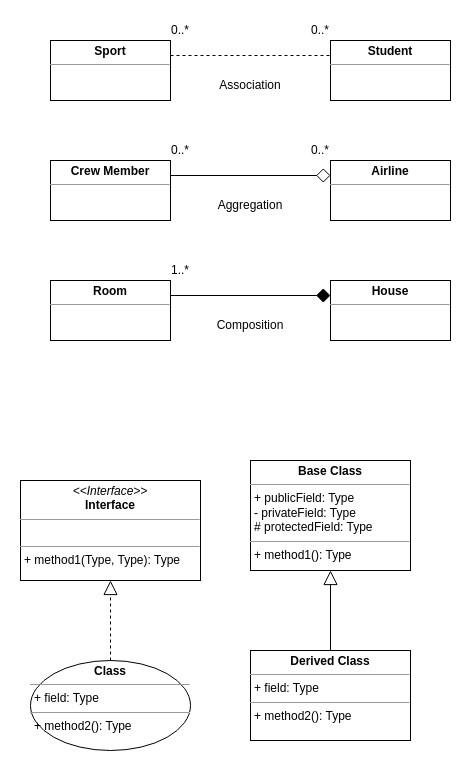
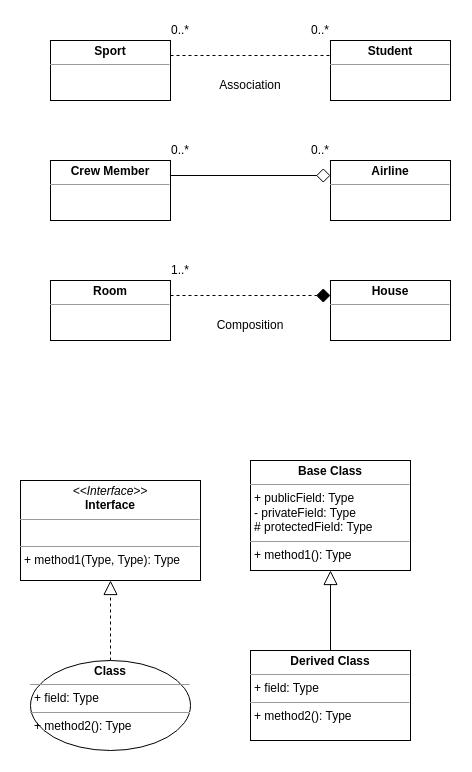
  <mxCell id="0" />
  <mxCell id="1" parent="0" />
  <mxCell id="2" style="edgeStyle=orthogonalEdgeStyle;rounded=0;orthogonalLoop=1;jettySize=auto;html=1;exitX=1;exitY=0.25;exitDx=0;exitDy=0;entryX=0;entryY=0.25;entryDx=0;entryDy=0;endArrow=none;endFill=0;dashed=1;" parent="1" source="3" target="4" edge="1"><mxGeometry relative="1" as="geometry" /></mxCell>
  <mxCell id="3" value="&lt;p style=&quot;margin:0px;margin-top:4px;text-align:center;&quot;&gt;&lt;b&gt;Sport&lt;/b&gt;&lt;/p&gt;&lt;hr size=&quot;1&quot;&gt;&lt;div style=&quot;height:2px;&quot;&gt;&lt;br&gt;&lt;/div&gt;" style="verticalAlign=top;align=left;overflow=fill;fontSize=12;fontFamily=Helvetica;html=1;" parent="1" vertex="1"><mxGeometry x="50" y="40" width="120" height="60" as="geometry" /></mxCell>
  <mxCell id="4" value="&lt;p style=&quot;margin:0px;margin-top:4px;text-align:center;&quot;&gt;&lt;b&gt;Student&lt;/b&gt;&lt;/p&gt;&lt;hr size=&quot;1&quot;&gt;&lt;div style=&quot;height:2px;&quot;&gt;&lt;br&gt;&lt;/div&gt;" style="verticalAlign=top;align=left;overflow=fill;fontSize=12;fontFamily=Helvetica;html=1;" parent="1" vertex="1"><mxGeometry x="330" y="40" width="120" height="60" as="geometry" /></mxCell>
  <mxCell id="5" value="0..*" style="text;html=1;strokeColor=none;fillColor=none;align=center;verticalAlign=middle;whiteSpace=wrap;rounded=0;" parent="1" vertex="1"><mxGeometry x="310" y="20" width="20" height="20" as="geometry" /></mxCell>
  <mxCell id="6" value="0..*" style="text;html=1;strokeColor=none;fillColor=none;align=center;verticalAlign=middle;whiteSpace=wrap;rounded=0;" parent="1" vertex="1"><mxGeometry x="170" y="20" width="20" height="20" as="geometry" /></mxCell>
  <mxCell id="7" style="edgeStyle=orthogonalEdgeStyle;rounded=0;orthogonalLoop=1;jettySize=auto;html=1;exitX=1;exitY=0.25;exitDx=0;exitDy=0;entryX=0;entryY=0.25;entryDx=0;entryDy=0;endArrow=diamond;endFill=0;startArrow=none;startFill=0;startSize=12;endSize=12;" parent="1" source="8" target="9" edge="1"><mxGeometry relative="1" as="geometry" /></mxCell>
  <mxCell id="8" value="&lt;p style=&quot;margin:0px;margin-top:4px;text-align:center;&quot;&gt;&lt;b&gt;Crew Member&lt;/b&gt;&lt;/p&gt;&lt;hr size=&quot;1&quot;&gt;&lt;div style=&quot;height:2px;&quot;&gt;&lt;br&gt;&lt;/div&gt;" style="verticalAlign=top;align=left;overflow=fill;fontSize=12;fontFamily=Helvetica;html=1;" parent="1" vertex="1"><mxGeometry x="50" y="160" width="120" height="60" as="geometry" /></mxCell>
  <mxCell id="9" value="&lt;p style=&quot;margin:0px;margin-top:4px;text-align:center;&quot;&gt;&lt;b&gt;Airline&lt;/b&gt;&lt;/p&gt;&lt;hr size=&quot;1&quot;&gt;&lt;div style=&quot;height:2px;&quot;&gt;&lt;br&gt;&lt;/div&gt;" style="verticalAlign=top;align=left;overflow=fill;fontSize=12;fontFamily=Helvetica;html=1;" parent="1" vertex="1"><mxGeometry x="330" y="160" width="120" height="60" as="geometry" /></mxCell>
  <mxCell id="10" value="0..*" style="text;html=1;strokeColor=none;fillColor=none;align=center;verticalAlign=middle;whiteSpace=wrap;rounded=0;" parent="1" vertex="1"><mxGeometry x="310" y="140" width="20" height="20" as="geometry" /></mxCell>
  <mxCell id="11" value="0..*" style="text;html=1;strokeColor=none;fillColor=none;align=center;verticalAlign=middle;whiteSpace=wrap;rounded=0;" parent="1" vertex="1"><mxGeometry x="170" y="140" width="20" height="20" as="geometry" /></mxCell>
- <mxCell id="12" style="edgeStyle=orthogonalEdgeStyle;rounded=0;orthogonalLoop=1;jettySize=auto;html=1;exitX=1;exitY=0.25;exitDx=0;exitDy=0;entryX=0;entryY=0.25;entryDx=0;entryDy=0;endArrow=diamond;endFill=1;startArrow=none;startFill=0;startSize=12;endSize=12;" parent="1" source="13" target="14" edge="1"><mxGeometry relative="1" as="geometry" /></mxCell>
+ <mxCell id="12" style="edgeStyle=orthogonalEdgeStyle;rounded=0;orthogonalLoop=1;jettySize=auto;html=1;exitX=1;exitY=0.25;exitDx=0;exitDy=0;entryX=0;entryY=0.25;entryDx=0;entryDy=0;endArrow=diamond;endFill=1;startArrow=none;startFill=0;startSize=12;endSize=12;dashed=1;" parent="1" source="13" target="14" edge="1"><mxGeometry relative="1" as="geometry" /></mxCell>
  <mxCell id="13" value="&lt;p style=&quot;margin:0px;margin-top:4px;text-align:center;&quot;&gt;&lt;b&gt;Room&lt;/b&gt;&lt;/p&gt;&lt;hr size=&quot;1&quot;&gt;&lt;div style=&quot;height:2px;&quot;&gt;&lt;br&gt;&lt;/div&gt;" style="verticalAlign=top;align=left;overflow=fill;fontSize=12;fontFamily=Helvetica;html=1;" parent="1" vertex="1"><mxGeometry x="50" y="280" width="120" height="60" as="geometry" /></mxCell>
  <mxCell id="14" value="&lt;p style=&quot;margin:0px;margin-top:4px;text-align:center;&quot;&gt;&lt;b&gt;House&lt;/b&gt;&lt;/p&gt;&lt;hr size=&quot;1&quot;&gt;&lt;div style=&quot;height:2px;&quot;&gt;&lt;br&gt;&lt;/div&gt;" style="verticalAlign=top;align=left;overflow=fill;fontSize=12;fontFamily=Helvetica;html=1;" parent="1" vertex="1"><mxGeometry x="330" y="280" width="120" height="60" as="geometry" /></mxCell>
  <mxCell id="15" value="1..*" style="text;html=1;strokeColor=none;fillColor=none;align=center;verticalAlign=middle;whiteSpace=wrap;rounded=0;" parent="1" vertex="1"><mxGeometry x="170" y="260" width="20" height="20" as="geometry" /></mxCell>
  <mxCell id="16" value="Association" style="text;html=1;strokeColor=none;fillColor=none;align=center;verticalAlign=middle;whiteSpace=wrap;rounded=0;" parent="1" vertex="1"><mxGeometry x="220" y="70" width="60" height="30" as="geometry" /></mxCell>
- <mxCell id="17" value="Aggregation" style="text;html=1;strokeColor=none;fillColor=none;align=center;verticalAlign=middle;whiteSpace=wrap;rounded=0;" parent="1" vertex="1"><mxGeometry x="220" y="190" width="60" height="30" as="geometry" /></mxCell>
  <mxCell id="18" value="Composition" style="text;html=1;strokeColor=none;fillColor=none;align=center;verticalAlign=middle;whiteSpace=wrap;rounded=0;" parent="1" vertex="1"><mxGeometry x="220" y="310" width="60" height="30" as="geometry" /></mxCell>
  <mxCell id="19" value="&lt;p style=&quot;margin:0px;margin-top:4px;text-align:center;&quot;&gt;&lt;i&gt;&amp;lt;&amp;lt;Interface&amp;gt;&amp;gt;&lt;/i&gt;&lt;br&gt;&lt;b&gt;Interface&lt;/b&gt;&lt;/p&gt;&lt;hr size=&quot;1&quot;&gt;&lt;p style=&quot;margin:0px;margin-left:4px;&quot;&gt;&lt;br&gt;&lt;/p&gt;&lt;hr size=&quot;1&quot;&gt;&lt;p style=&quot;margin:0px;margin-left:4px;&quot;&gt;+ method1(Type, Type): Type&lt;/p&gt;" style="verticalAlign=top;align=left;overflow=fill;fontSize=12;fontFamily=Helvetica;html=1;" parent="1" vertex="1"><mxGeometry x="20" y="480" width="180" height="100" as="geometry" /></mxCell>
  <mxCell id="20" style="edgeStyle=orthogonalEdgeStyle;rounded=0;orthogonalLoop=1;jettySize=auto;html=1;exitX=0.5;exitY=0;exitDx=0;exitDy=0;endArrow=block;endFill=0;dashed=1;endSize=12;" parent="1" source="21" target="19" edge="1"><mxGeometry relative="1" as="geometry" /></mxCell>
  <mxCell id="21" value="&lt;p style=&quot;margin:0px;margin-top:4px;text-align:center;&quot;&gt;&lt;b&gt;Class&lt;/b&gt;&lt;/p&gt;&lt;hr size=&quot;1&quot;&gt;&lt;p style=&quot;margin:0px;margin-left:4px;&quot;&gt;+ field: Type&lt;/p&gt;&lt;hr size=&quot;1&quot;&gt;&lt;p style=&quot;margin:0px;margin-left:4px;&quot;&gt;+ method2(): Type&lt;/p&gt;" style="ellipse;verticalAlign=top;align=left;overflow=fill;fontSize=12;fontFamily=Helvetica;html=1;" parent="1" vertex="1"><mxGeometry x="30" y="660" width="160" height="90" as="geometry" /></mxCell>
  <mxCell id="22" value="&lt;p style=&quot;margin:0px;margin-top:4px;text-align:center;&quot;&gt;&lt;b&gt;Base Class&lt;/b&gt;&lt;/p&gt;&lt;hr size=&quot;1&quot;&gt;&lt;p style=&quot;margin:0px;margin-left:4px;&quot;&gt;+ publicField: Type&lt;/p&gt;&lt;p style=&quot;margin:0px;margin-left:4px;&quot;&gt;- privateField: Type&lt;br&gt;&lt;/p&gt;&lt;p style=&quot;margin:0px;margin-left:4px;&quot;&gt;# protectedField: Type&lt;br&gt;&lt;/p&gt;&lt;hr size=&quot;1&quot;&gt;&lt;p style=&quot;margin:0px;margin-left:4px;&quot;&gt;+ method1(): Type&lt;/p&gt;" style="verticalAlign=top;align=left;overflow=fill;fontSize=12;fontFamily=Helvetica;html=1;" parent="1" vertex="1"><mxGeometry x="250" y="460" width="160" height="110" as="geometry" /></mxCell>
  <mxCell id="23" style="edgeStyle=orthogonalEdgeStyle;rounded=0;orthogonalLoop=1;jettySize=auto;html=1;exitX=0.5;exitY=0;exitDx=0;exitDy=0;entryX=0.5;entryY=1;entryDx=0;entryDy=0;endArrow=block;endFill=0;endSize=12;" parent="1" source="24" target="22" edge="1"><mxGeometry relative="1" as="geometry" /></mxCell>
  <mxCell id="24" value="&lt;p style=&quot;margin:0px;margin-top:4px;text-align:center;&quot;&gt;&lt;b&gt;Derived Class&lt;/b&gt;&lt;/p&gt;&lt;hr size=&quot;1&quot;&gt;&lt;p style=&quot;margin:0px;margin-left:4px;&quot;&gt;+ field: Type&lt;/p&gt;&lt;hr size=&quot;1&quot;&gt;&lt;p style=&quot;margin:0px;margin-left:4px;&quot;&gt;+ method2(): Type&lt;/p&gt;" style="verticalAlign=top;align=left;overflow=fill;fontSize=12;fontFamily=Helvetica;html=1;" parent="1" vertex="1"><mxGeometry x="250" y="650" width="160" height="90" as="geometry" /></mxCell>
